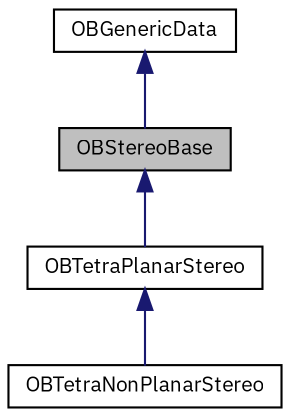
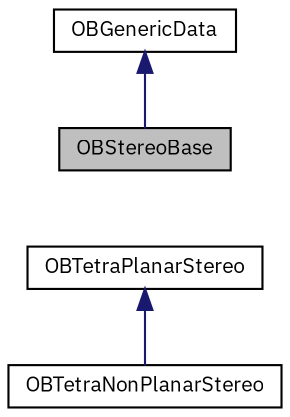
  digraph {
    fontname="IBM Plex Sans"
    node [color=black fillcolor=white fontname="IBM Plex Sans" fontsize=10 shape=record style=filled]
    edge [color=midnightblue dir=back fontname="IBM Plex Sans" fontsize=10 labelfontname=FreeSans labelfontsize=10 style=solid]
    n1 [fillcolor=grey75 fontcolor=black height=0.2 label=OBStereoBase width=0.4]
    n2 [height=0.2 label=OBTetraPlanarStereo width=0.4]
    n3 [height=0.2 label=OBTetraNonPlanarStereo width=0.4]
    n4 [height=0.2 label=OBGenericData width=0.4]
-   n1 -> n2
    n2 -> n3
    n4 -> n1
  }
